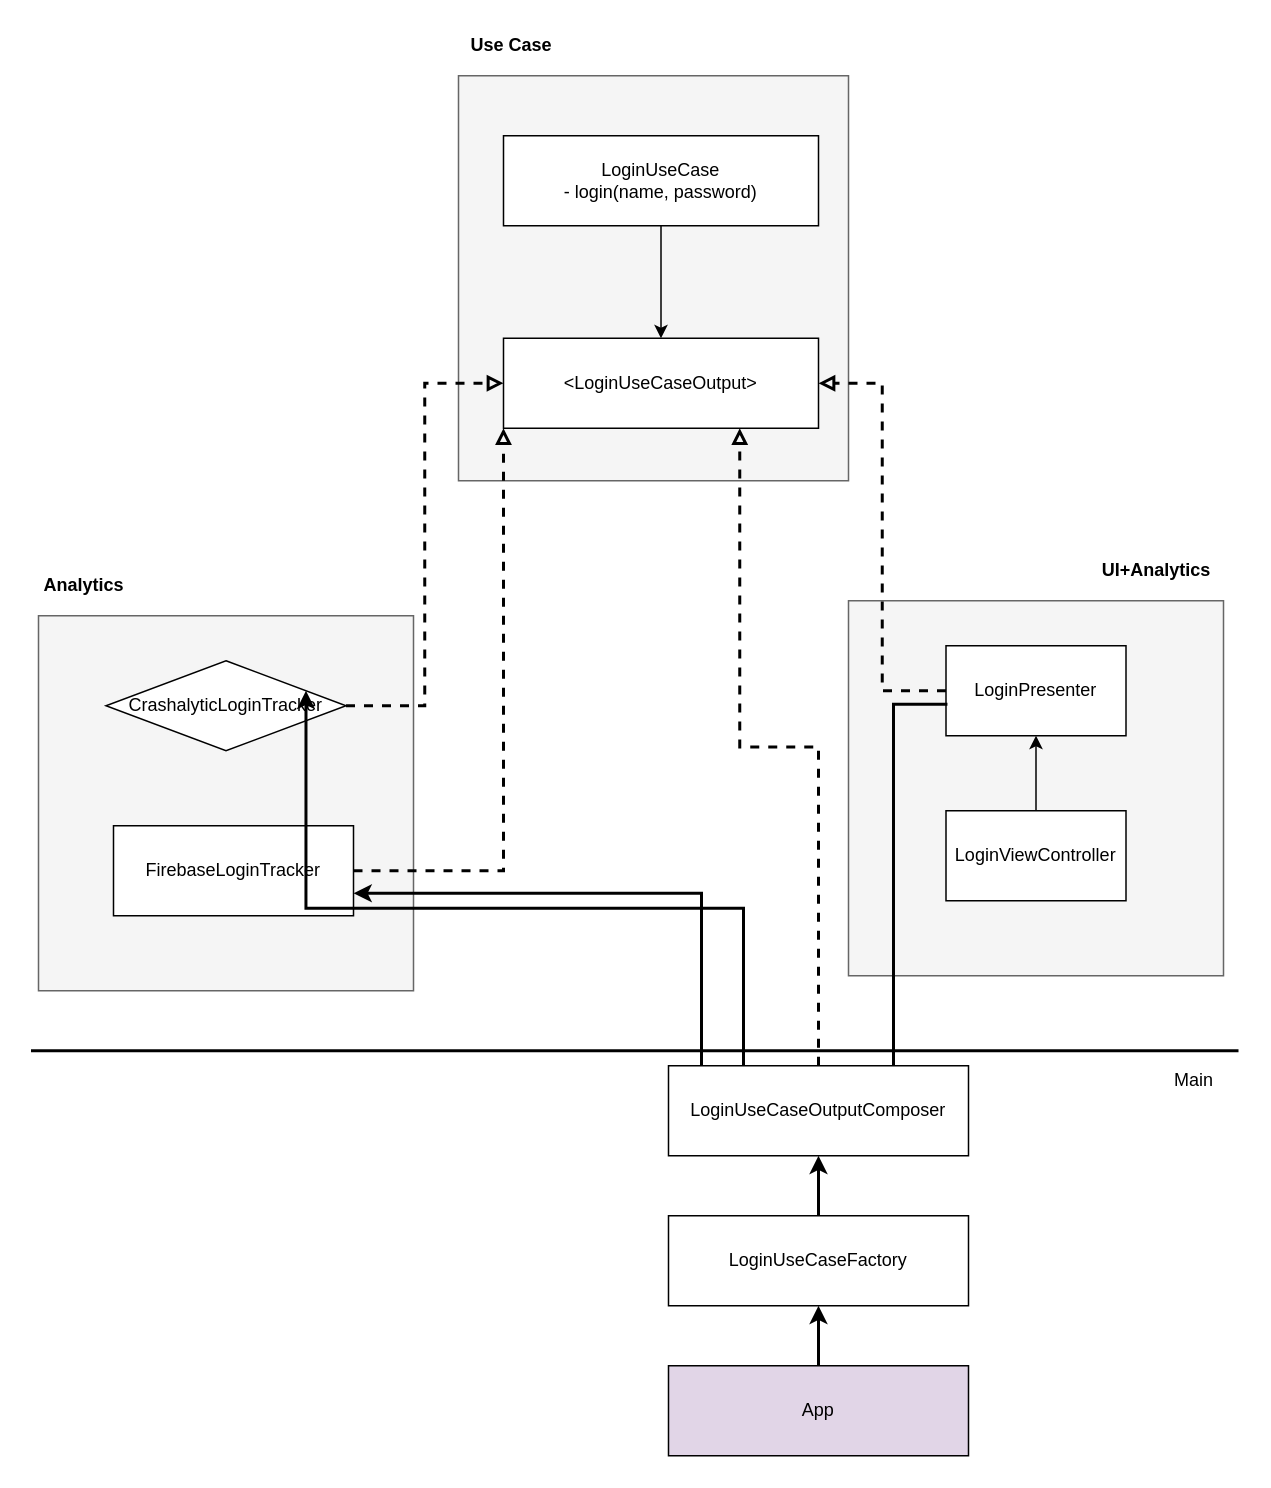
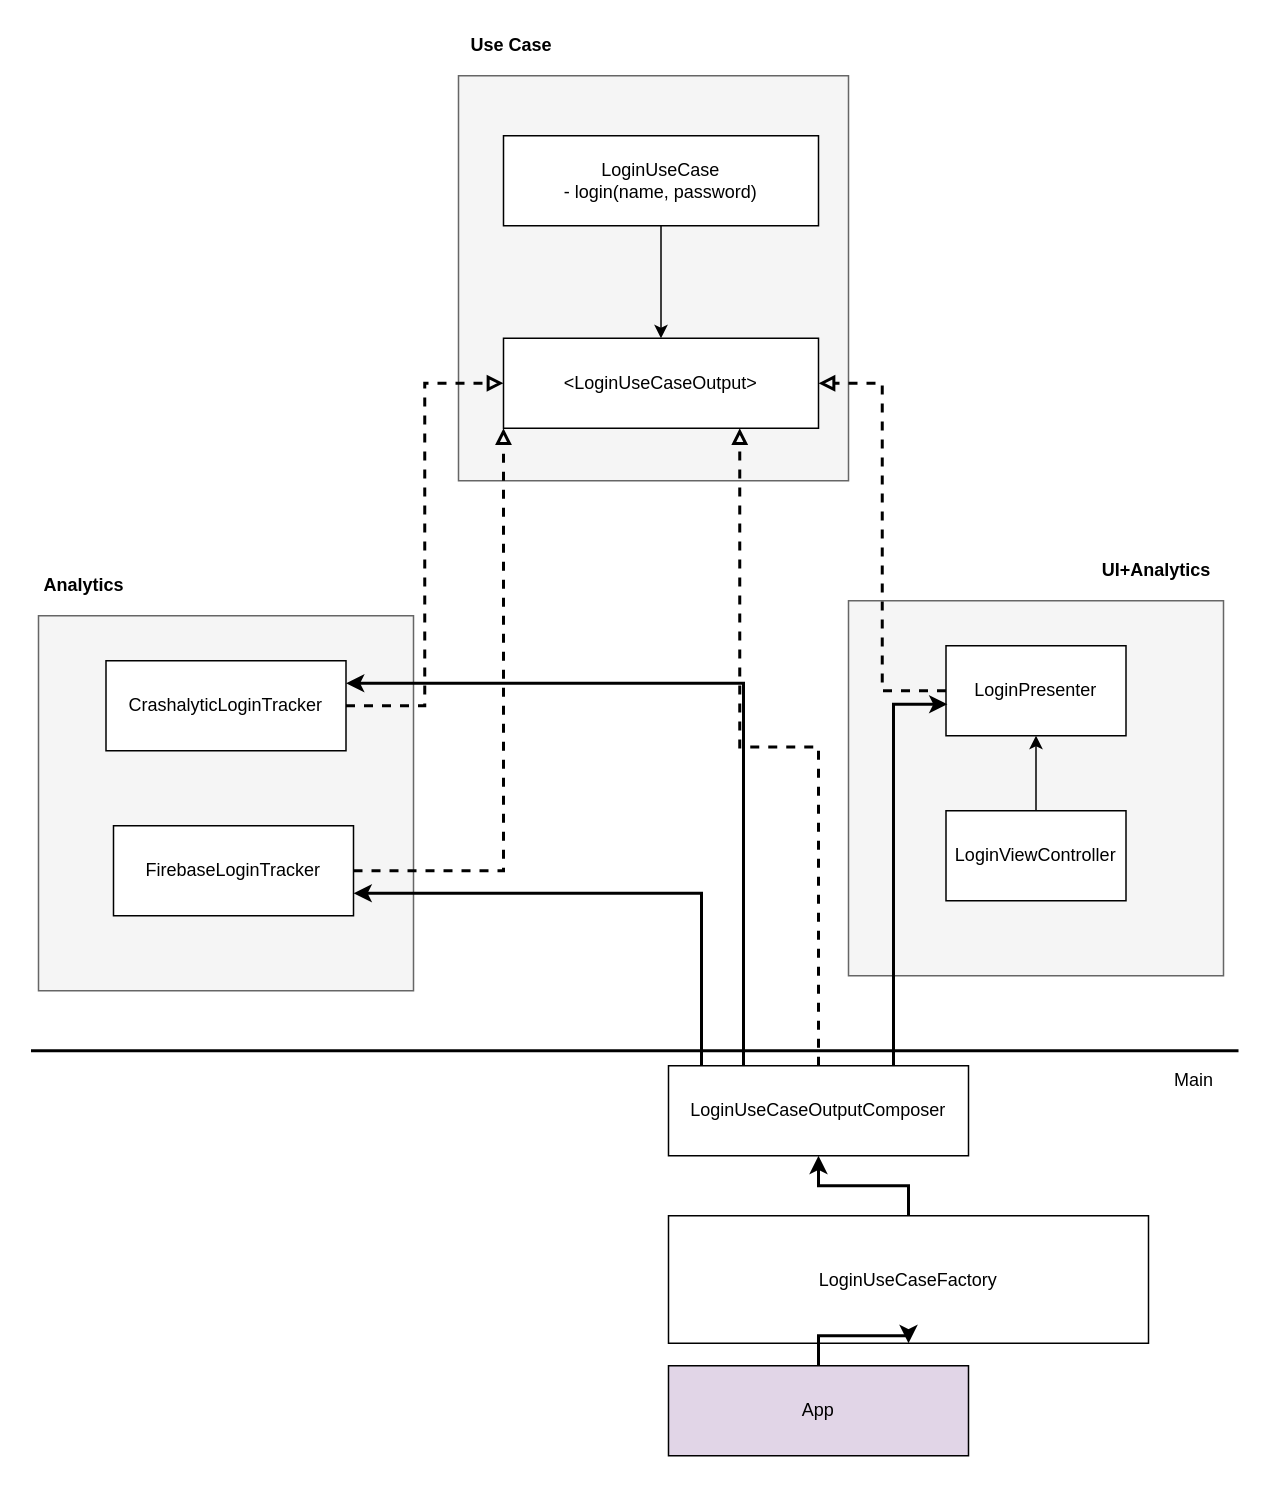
  <mxCell id="0" />
  <mxCell id="1" parent="0" />
  <mxCell id="2" value="" style="rounded=0;whiteSpace=wrap;html=1;fillColor=#f5f5f5;fontColor=#333333;strokeColor=#666666;" vertex="1" parent="1"><mxGeometry x="305" y="50" width="260" height="270" as="geometry" /></mxCell>
  <mxCell id="3" value="Use Case" style="text;html=1;align=center;verticalAlign=middle;resizable=0;points=[];autosize=1;strokeColor=none;fillColor=none;fontStyle=1" vertex="1" parent="1"><mxGeometry x="305" y="20" width="70" height="20" as="geometry" /></mxCell>
  <mxCell id="4" style="edgeStyle=orthogonalEdgeStyle;rounded=0;orthogonalLoop=1;jettySize=auto;html=1;" edge="1" parent="1" source="5" target="6"><mxGeometry relative="1" as="geometry" /></mxCell>
  <mxCell id="5" value="LoginUseCase&lt;br&gt;- login(name, password)" style="rounded=0;whiteSpace=wrap;html=1;" vertex="1" parent="1"><mxGeometry x="335" y="90" width="210" height="60" as="geometry" /></mxCell>
  <mxCell id="6" value="&amp;lt;LoginUseCaseOutput&amp;gt;" style="rounded=0;whiteSpace=wrap;html=1;" vertex="1" parent="1"><mxGeometry x="335" y="225" width="210" height="60" as="geometry" /></mxCell>
  <mxCell id="7" value="" style="rounded=0;whiteSpace=wrap;html=1;fillColor=#f5f5f5;fontColor=#333333;strokeColor=#666666;" vertex="1" parent="1"><mxGeometry x="25" y="410" width="250" height="250" as="geometry" /></mxCell>
  <mxCell id="8" value="Analytics" style="text;html=1;align=center;verticalAlign=middle;resizable=0;points=[];autosize=1;strokeColor=none;fillColor=none;fontStyle=1" vertex="1" parent="1"><mxGeometry x="20" y="380" width="70" height="20" as="geometry" /></mxCell>
  <mxCell id="9" style="edgeStyle=orthogonalEdgeStyle;rounded=0;orthogonalLoop=1;jettySize=auto;html=1;entryX=0;entryY=0.5;entryDx=0;entryDy=0;endArrow=block;endFill=0;dashed=1;strokeWidth=2;" edge="1" parent="1" source="10" target="6"><mxGeometry relative="1" as="geometry" /></mxCell>
- <mxCell id="10" value="CrashalyticLoginTracker" style="rhombus;whiteSpace=wrap;html=1;" vertex="1" parent="1"><mxGeometry x="70" y="440" width="160" height="60" as="geometry" /></mxCell>
+ <mxCell id="10" value="CrashalyticLoginTracker" style="rounded=0;whiteSpace=wrap;html=1;" vertex="1" parent="1"><mxGeometry x="70" y="440" width="160" height="60" as="geometry" /></mxCell>
  <mxCell id="11" style="edgeStyle=orthogonalEdgeStyle;rounded=0;orthogonalLoop=1;jettySize=auto;html=1;entryX=0;entryY=1;entryDx=0;entryDy=0;dashed=1;endArrow=block;endFill=0;strokeWidth=2;" edge="1" parent="1" source="12" target="6"><mxGeometry relative="1" as="geometry" /></mxCell>
  <mxCell id="12" value="FirebaseLoginTracker" style="rounded=0;whiteSpace=wrap;html=1;" vertex="1" parent="1"><mxGeometry x="75" y="550" width="160" height="60" as="geometry" /></mxCell>
  <mxCell id="13" value="" style="rounded=0;whiteSpace=wrap;html=1;fillColor=#f5f5f5;fontColor=#333333;strokeColor=#666666;" vertex="1" parent="1"><mxGeometry x="565" y="400" width="250" height="250" as="geometry" /></mxCell>
  <mxCell id="14" value="UI+Analytics" style="text;html=1;align=center;verticalAlign=middle;resizable=0;points=[];autosize=1;strokeColor=none;fillColor=none;fontStyle=1" vertex="1" parent="1"><mxGeometry x="725" y="370" width="90" height="20" as="geometry" /></mxCell>
  <mxCell id="15" style="edgeStyle=orthogonalEdgeStyle;rounded=0;orthogonalLoop=1;jettySize=auto;html=1;entryX=1;entryY=0.5;entryDx=0;entryDy=0;dashed=1;endArrow=block;endFill=0;strokeWidth=2;" edge="1" parent="1" source="16" target="6"><mxGeometry relative="1" as="geometry" /></mxCell>
  <mxCell id="16" value="LoginPresenter" style="rounded=0;whiteSpace=wrap;html=1;" vertex="1" parent="1"><mxGeometry x="630" y="430" width="120" height="60" as="geometry" /></mxCell>
  <mxCell id="17" style="edgeStyle=orthogonalEdgeStyle;rounded=0;orthogonalLoop=1;jettySize=auto;html=1;entryX=0.5;entryY=1;entryDx=0;entryDy=0;" edge="1" parent="1" source="18" target="16"><mxGeometry relative="1" as="geometry" /></mxCell>
  <mxCell id="18" value="LoginViewController" style="rounded=0;whiteSpace=wrap;html=1;" vertex="1" parent="1"><mxGeometry x="630" y="540" width="120" height="60" as="geometry" /></mxCell>
  <mxCell id="19" style="edgeStyle=orthogonalEdgeStyle;rounded=0;orthogonalLoop=1;jettySize=auto;html=1;entryX=0.75;entryY=1;entryDx=0;entryDy=0;dashed=1;endArrow=block;endFill=0;strokeWidth=2;" edge="1" parent="1" source="23" target="6"><mxGeometry relative="1" as="geometry" /></mxCell>
  <mxCell id="20" style="edgeStyle=orthogonalEdgeStyle;rounded=0;orthogonalLoop=1;jettySize=auto;html=1;exitX=0.25;exitY=0;exitDx=0;exitDy=0;entryX=1;entryY=0.25;entryDx=0;entryDy=0;endArrow=classic;endFill=1;strokeWidth=2;" edge="1" parent="1" source="23" target="10"><mxGeometry relative="1" as="geometry" /></mxCell>
  <mxCell id="21" style="edgeStyle=orthogonalEdgeStyle;rounded=0;orthogonalLoop=1;jettySize=auto;html=1;exitX=0.11;exitY=0.017;exitDx=0;exitDy=0;entryX=1;entryY=0.75;entryDx=0;entryDy=0;endArrow=classic;endFill=1;strokeWidth=2;exitPerimeter=0;" edge="1" parent="1" source="23" target="12"><mxGeometry relative="1" as="geometry" /></mxCell>
- <mxCell id="22" style="edgeStyle=orthogonalEdgeStyle;rounded=0;orthogonalLoop=1;jettySize=auto;html=1;exitX=0.75;exitY=0;exitDx=0;exitDy=0;entryX=0.008;entryY=0.65;entryDx=0;entryDy=0;entryPerimeter=0;endArrow=none;endFill=1;strokeWidth=2;" edge="1" parent="1" source="23" target="16"><mxGeometry relative="1" as="geometry" /></mxCell>
+ <mxCell id="22" style="edgeStyle=orthogonalEdgeStyle;rounded=0;orthogonalLoop=1;jettySize=auto;html=1;exitX=0.75;exitY=0;exitDx=0;exitDy=0;entryX=0.008;entryY=0.65;entryDx=0;entryDy=0;entryPerimeter=0;endArrow=classic;endFill=1;strokeWidth=2;" edge="1" parent="1" source="23" target="16"><mxGeometry relative="1" as="geometry" /></mxCell>
  <mxCell id="23" value="LoginUseCaseOutputComposer" style="whiteSpace=wrap;html=1;" vertex="1" parent="1"><mxGeometry x="445" y="710" width="200" height="60" as="geometry" /></mxCell>
  <mxCell id="24" style="edgeStyle=orthogonalEdgeStyle;rounded=0;orthogonalLoop=1;jettySize=auto;html=1;entryX=0.5;entryY=1;entryDx=0;entryDy=0;endArrow=classic;endFill=1;strokeWidth=2;" edge="1" parent="1" source="25" target="23"><mxGeometry relative="1" as="geometry" /></mxCell>
- <mxCell id="25" value="LoginUseCaseFactory" style="whiteSpace=wrap;html=1;" vertex="1" parent="1"><mxGeometry x="445" y="810" width="200" height="60" as="geometry" /></mxCell>
+ <mxCell id="25" value="LoginUseCaseFactory" style="whiteSpace=wrap;html=1;" vertex="1" parent="1"><mxGeometry x="445" y="810" width="320" height="85" as="geometry" /></mxCell>
  <mxCell id="26" style="edgeStyle=orthogonalEdgeStyle;rounded=0;orthogonalLoop=1;jettySize=auto;html=1;entryX=0.5;entryY=1;entryDx=0;entryDy=0;endArrow=classic;endFill=1;strokeWidth=2;" edge="1" parent="1" source="27" target="25"><mxGeometry relative="1" as="geometry" /></mxCell>
  <mxCell id="27" value="App" style="whiteSpace=wrap;html=1;fillColor=#e1d5e7;" vertex="1" parent="1"><mxGeometry x="445" y="910" width="200" height="60" as="geometry" /></mxCell>
  <mxCell id="28" value="" style="endArrow=none;html=1;rounded=0;strokeWidth=2;" edge="1" parent="1"><mxGeometry width="50" height="50" relative="1" as="geometry"><mxPoint x="20" y="700" as="sourcePoint" /><mxPoint x="825" y="700" as="targetPoint" /></mxGeometry></mxCell>
  <mxCell id="29" value="Main" style="text;html=1;align=center;verticalAlign=middle;resizable=0;points=[];autosize=1;strokeColor=none;fillColor=none;" vertex="1" parent="1"><mxGeometry x="775" y="710" width="40" height="20" as="geometry" /></mxCell>
